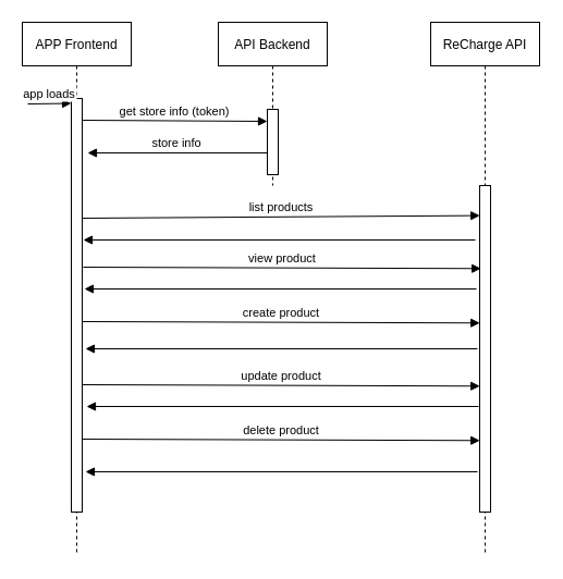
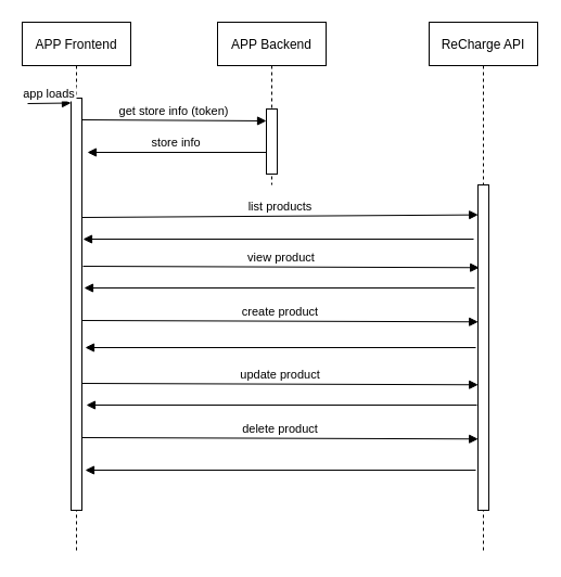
  <mxCell id="0" />
  <mxCell id="1" parent="0" />
  <mxCell id="2" value="APP Frontend" style="shape=umlLifeline;perimeter=lifelinePerimeter;container=1;collapsible=0;recursiveResize=0;rounded=0;shadow=0;strokeWidth=1;" parent="1" vertex="1"><mxGeometry x="20" y="20" width="100" height="490" as="geometry" /></mxCell>
  <mxCell id="3" value="" style="points=[];perimeter=orthogonalPerimeter;rounded=0;shadow=0;strokeWidth=1;" parent="2" vertex="1"><mxGeometry x="45" y="70" width="10" height="380" as="geometry" /></mxCell>
- <mxCell id="4" value="API Backend" style="shape=umlLifeline;perimeter=lifelinePerimeter;container=1;collapsible=0;recursiveResize=0;rounded=0;shadow=0;strokeWidth=1;" parent="1" vertex="1"><mxGeometry x="200" y="20" width="100" height="150" as="geometry" /></mxCell>
+ <mxCell id="4" value="APP Backend" style="shape=umlLifeline;perimeter=lifelinePerimeter;container=1;collapsible=0;recursiveResize=0;rounded=0;shadow=0;strokeWidth=1;" parent="1" vertex="1"><mxGeometry x="200" y="20" width="100" height="150" as="geometry" /></mxCell>
  <mxCell id="5" value="" style="points=[];perimeter=orthogonalPerimeter;rounded=0;shadow=0;strokeWidth=1;" parent="4" vertex="1"><mxGeometry x="45" y="80" width="10" height="60" as="geometry" /></mxCell>
  <mxCell id="6" value="list products" style="verticalAlign=bottom;endArrow=block;entryX=0.02;entryY=0.092;shadow=0;strokeWidth=1;entryDx=0;entryDy=0;entryPerimeter=0;" parent="1" target="9" edge="1"><mxGeometry relative="1" as="geometry"><mxPoint x="75" y="200" as="sourcePoint" /><mxPoint x="245" y="200" as="targetPoint" /></mxGeometry></mxCell>
  <mxCell id="7" value="store info" style="verticalAlign=bottom;endArrow=block;entryX=1;entryY=0;shadow=0;strokeWidth=1;" parent="1" source="5" edge="1"><mxGeometry relative="1" as="geometry"><mxPoint x="140" y="140" as="sourcePoint" /><mxPoint x="80" y="140" as="targetPoint" /></mxGeometry></mxCell>
  <mxCell id="8" value="ReCharge API" style="shape=umlLifeline;perimeter=lifelinePerimeter;container=1;collapsible=0;recursiveResize=0;rounded=0;shadow=0;strokeWidth=1;" vertex="1" parent="1"><mxGeometry x="395" y="20" width="100" height="490" as="geometry" /></mxCell>
  <mxCell id="9" value="" style="points=[];perimeter=orthogonalPerimeter;rounded=0;shadow=0;strokeWidth=1;" vertex="1" parent="8"><mxGeometry x="45" y="150" width="10" height="300" as="geometry" /></mxCell>
  <mxCell id="10" value="app loads" style="verticalAlign=bottom;endArrow=block;entryX=0;entryY=0;shadow=0;strokeWidth=1;" edge="1" parent="1"><mxGeometry relative="1" as="geometry"><mxPoint x="25" y="95" as="sourcePoint" /><mxPoint x="65" y="94.5" as="targetPoint" /></mxGeometry></mxCell>
  <mxCell id="11" value="create product" style="verticalAlign=bottom;endArrow=block;entryX=0.02;entryY=0.092;shadow=0;strokeWidth=1;entryDx=0;entryDy=0;entryPerimeter=0;" edge="1" parent="1"><mxGeometry relative="1" as="geometry"><mxPoint x="75" y="295" as="sourcePoint" /><mxPoint x="440.2" y="296.28" as="targetPoint" /></mxGeometry></mxCell>
  <mxCell id="12" value="get store info (token)" style="verticalAlign=bottom;endArrow=block;shadow=0;strokeWidth=1;" edge="1" parent="1"><mxGeometry relative="1" as="geometry"><mxPoint x="75" y="110" as="sourcePoint" /><mxPoint x="245" y="111" as="targetPoint" /></mxGeometry></mxCell>
  <mxCell id="13" value="update product" style="verticalAlign=bottom;endArrow=block;entryX=0.02;entryY=0.092;shadow=0;strokeWidth=1;entryDx=0;entryDy=0;entryPerimeter=0;" edge="1" parent="1"><mxGeometry relative="1" as="geometry"><mxPoint x="75" y="353" as="sourcePoint" /><mxPoint x="440.2" y="354.28" as="targetPoint" /></mxGeometry></mxCell>
  <mxCell id="14" value="delete product" style="verticalAlign=bottom;endArrow=block;entryX=0.02;entryY=0.092;shadow=0;strokeWidth=1;entryDx=0;entryDy=0;entryPerimeter=0;" edge="1" parent="1"><mxGeometry relative="1" as="geometry"><mxPoint x="75" y="403" as="sourcePoint" /><mxPoint x="440.2" y="404.28" as="targetPoint" /></mxGeometry></mxCell>
  <mxCell id="15" value="" style="verticalAlign=bottom;endArrow=block;entryX=1;entryY=0;shadow=0;strokeWidth=1;" edge="1" parent="1"><mxGeometry relative="1" as="geometry"><mxPoint x="438" y="433" as="sourcePoint" /><mxPoint x="78" y="433" as="targetPoint" /></mxGeometry></mxCell>
  <mxCell id="16" value="" style="verticalAlign=bottom;endArrow=block;entryX=1;entryY=0;shadow=0;strokeWidth=1;" edge="1" parent="1"><mxGeometry relative="1" as="geometry"><mxPoint x="439" y="373" as="sourcePoint" /><mxPoint x="79" y="373" as="targetPoint" /></mxGeometry></mxCell>
  <mxCell id="17" value="" style="verticalAlign=bottom;endArrow=block;entryX=1;entryY=0;shadow=0;strokeWidth=1;" edge="1" parent="1"><mxGeometry relative="1" as="geometry"><mxPoint x="438" y="320" as="sourcePoint" /><mxPoint x="78" y="320" as="targetPoint" /></mxGeometry></mxCell>
  <mxCell id="18" value="" style="verticalAlign=bottom;endArrow=block;entryX=1;entryY=0;shadow=0;strokeWidth=1;" edge="1" parent="1"><mxGeometry relative="1" as="geometry"><mxPoint x="436" y="220" as="sourcePoint" /><mxPoint x="76" y="220" as="targetPoint" /></mxGeometry></mxCell>
  <mxCell id="19" value="view product" style="verticalAlign=bottom;endArrow=block;entryX=0.02;entryY=0.092;shadow=0;strokeWidth=1;entryDx=0;entryDy=0;entryPerimeter=0;" edge="1" parent="1"><mxGeometry relative="1" as="geometry"><mxPoint x="76" y="245" as="sourcePoint" /><mxPoint x="441.2" y="246.28" as="targetPoint" /></mxGeometry></mxCell>
  <mxCell id="20" value="" style="verticalAlign=bottom;endArrow=block;entryX=1;entryY=0;shadow=0;strokeWidth=1;" edge="1" parent="1"><mxGeometry relative="1" as="geometry"><mxPoint x="437" y="265" as="sourcePoint" /><mxPoint x="77" y="265" as="targetPoint" /></mxGeometry></mxCell>
